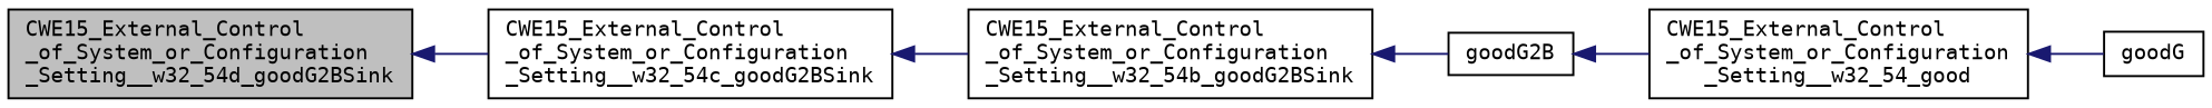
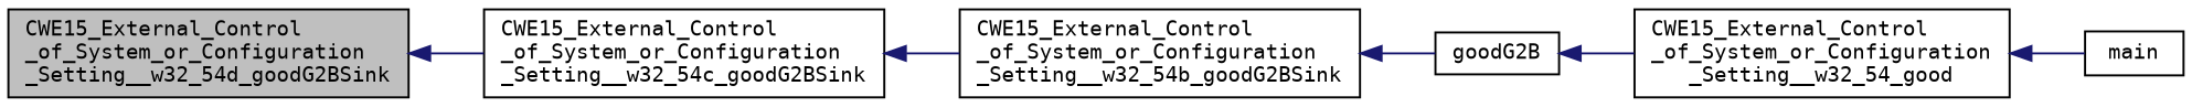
  digraph {
    rankdir=LR
    fontname="DejaVu Sans Mono"
    node [color=black fillcolor=white fontname="DejaVu Sans Mono" fontsize=10 shape=record style=filled]
    edge [color=midnightblue dir=back fontname="DejaVu Sans Mono" fontsize=10 labelfontname=Helvetica labelfontsize=10 style=solid]
    n1 [fillcolor=grey75 fontcolor=black height=0.2 label="CWE15_External_Control\l_of_System_or_Configuration\l_Setting__w32_54d_goodG2BSink" width=0.4]
    n2 [height=0.2 label="CWE15_External_Control\l_of_System_or_Configuration\l_Setting__w32_54c_goodG2BSink" width=0.4]
    n3 [height=0.2 label="CWE15_External_Control\l_of_System_or_Configuration\l_Setting__w32_54b_goodG2BSink" width=0.4]
    n4 [height=0.2 label=goodG2B width=0.4]
    n5 [height=0.2 label="CWE15_External_Control\l_of_System_or_Configuration\l_Setting__w32_54_good" width=0.4]
-   n6 [height=0.2 label=goodG width=0.4]
+   n6 [height=0.2 label=main width=0.4]
    n1 -> n2
    n2 -> n3
    n3 -> n4
    n4 -> n5
    n5 -> n6
  }
